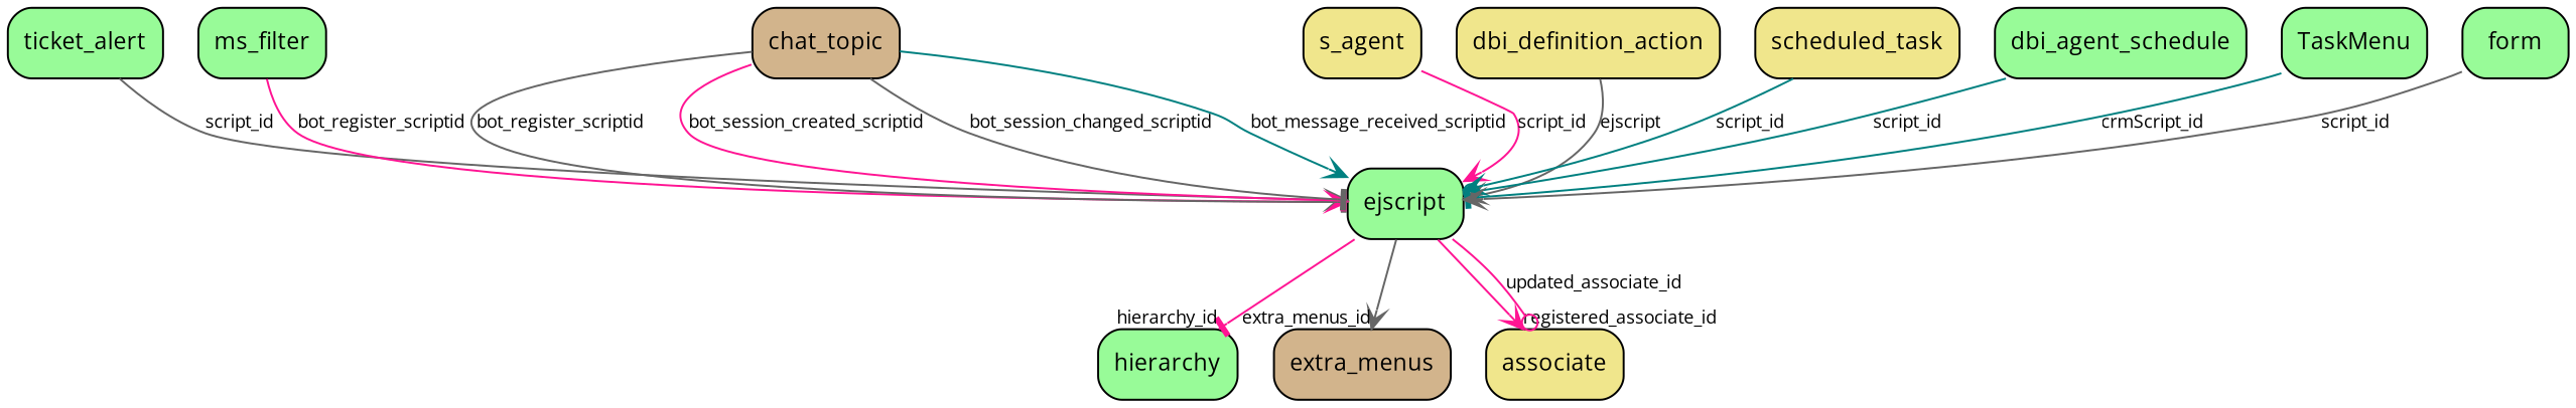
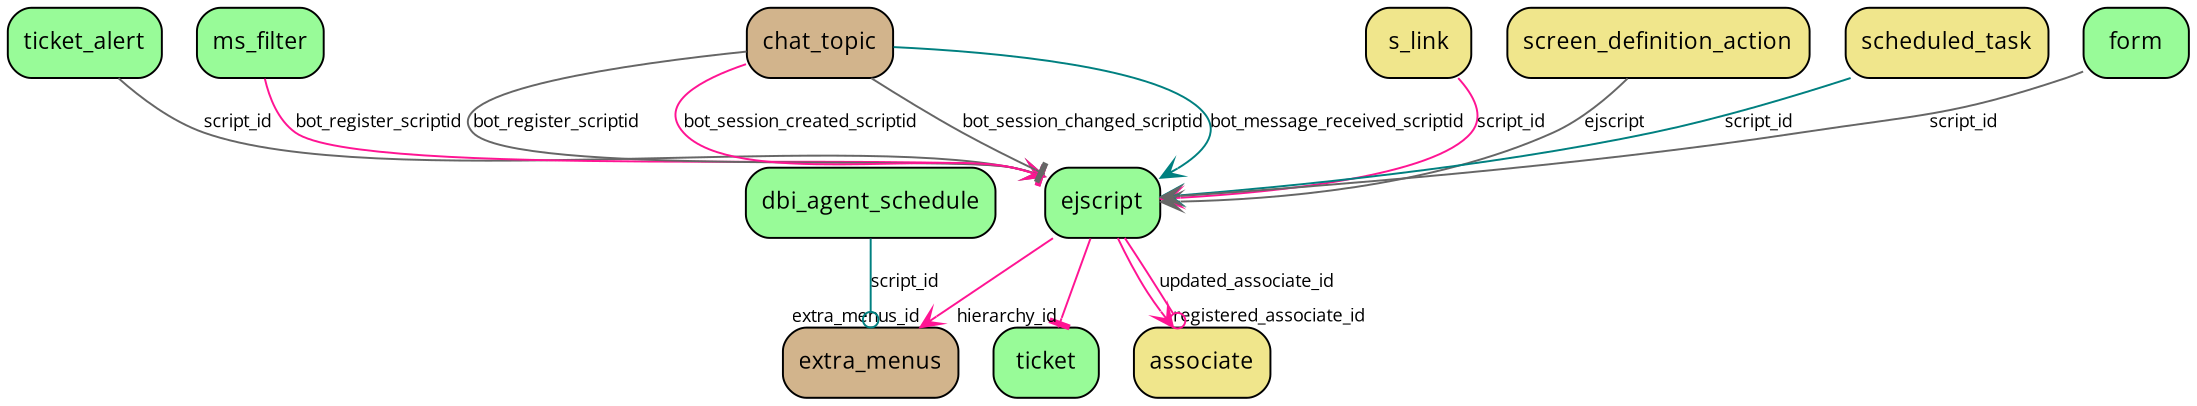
  digraph {
    fontname="Open Sans"
    node [fillcolor=palegreen fontname="Open Sans" fontsize=12 shape=box style="rounded, filled,filled"]
    edge [arrowhead=vee color=deeppink fontname="Open Sans" fontsize=9]
    ejscript
-   hierarchy
+   hierarchy [label=ticket]
    extra_menus [fillcolor=tan]
    associate [fillcolor=khaki]
    ticket_alert
    ms_filter
    chat_topic [fillcolor=tan]
-   s_link [fillcolor=khaki label=s_agent]
-   screen_definition_action [fillcolor=khaki label=dbi_definition_action]
+   s_link [fillcolor=khaki]
+   screen_definition_action [fillcolor=khaki]
    scheduled_task [fillcolor=khaki]
    dbi_agent_schedule
-   TaskMenu
    form
    ejscript -> hierarchy [arrowhead=tee headlabel=hierarchy_id]
-   ejscript -> extra_menus [color=gray40 headlabel=extra_menus_id]
+   ejscript -> extra_menus [headlabel=extra_menus_id]
    ejscript -> associate [headlabel=registered_associate_id]
    ejscript -> associate [arrowhead=odot label=updated_associate_id]
    ticket_alert -> ejscript [color=gray40 label=script_id]
    ms_filter -> ejscript [label=bot_register_scriptid]
    chat_topic -> ejscript [arrowhead=tee color=gray40 label=bot_register_scriptid]
    chat_topic -> ejscript [arrowhead=tee label=bot_session_created_scriptid]
    chat_topic -> ejscript [arrowhead=tee color=gray40 label=bot_session_changed_scriptid]
    chat_topic -> ejscript [color=teal label=bot_message_received_scriptid]
    s_link -> ejscript [label=script_id]
    screen_definition_action -> ejscript [color=gray40 label=ejscript]
    scheduled_task -> ejscript [color=teal label=script_id]
-   dbi_agent_schedule -> ejscript [arrowhead=odot color=teal label=script_id]
-   TaskMenu -> ejscript [arrowhead=tee color=teal label=crmScript_id]
+   dbi_agent_schedule -> extra_menus [arrowhead=odot color=teal label=script_id]
    form -> ejscript [color=gray40 label=script_id]
  }
